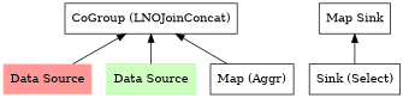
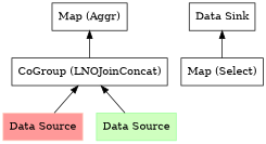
  digraph {
    node [shape=box]
    edge [dir=back]
    n1 [color="#ffcfbf" fillcolor="#ff9999" label="Data Source" style=filled]
    n2 [color="#99ff99" fillcolor="#cfffbf" label="Data Source" style=filled]
    n3 [label="CoGroup (LNOJoinConcat)"]
    n4 [label="Map (Aggr)"]
-   n5 [label="Sink (Select)"]
-   n6 [label="Map Sink"]
+   n5 [label="Map (Select)"]
+   n6 [label="Data Sink"]
    n3 -> n1
    n3 -> n2
-   n3 -> n4
+   n4 -> n3
    n6 -> n5
  }
